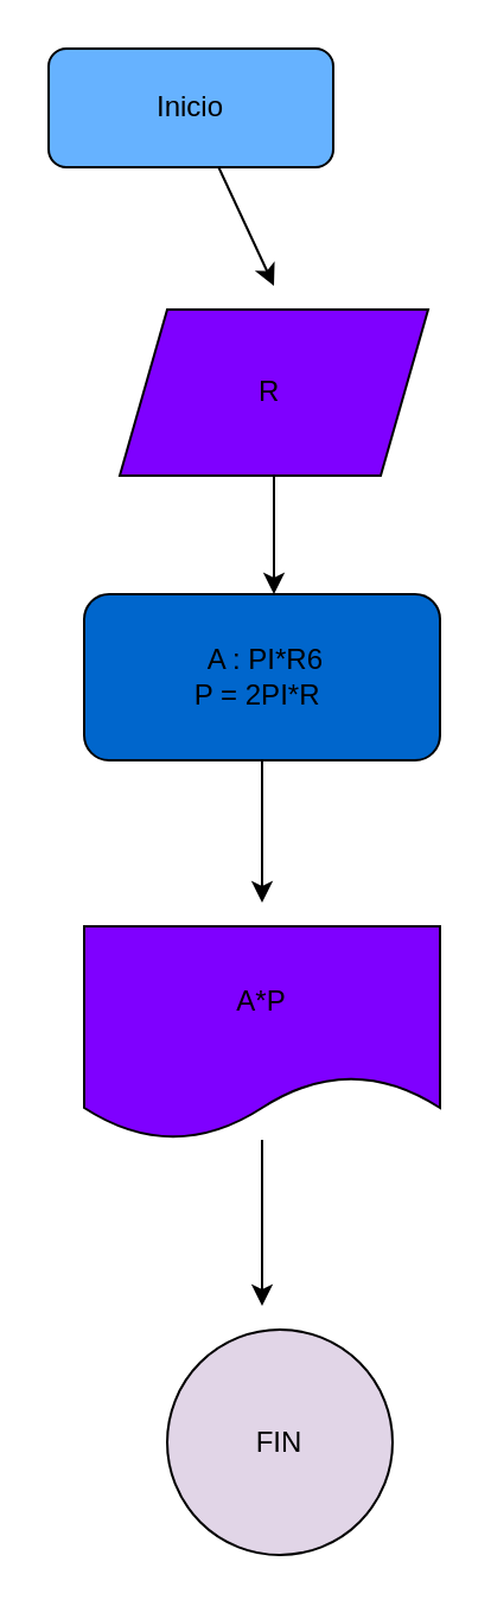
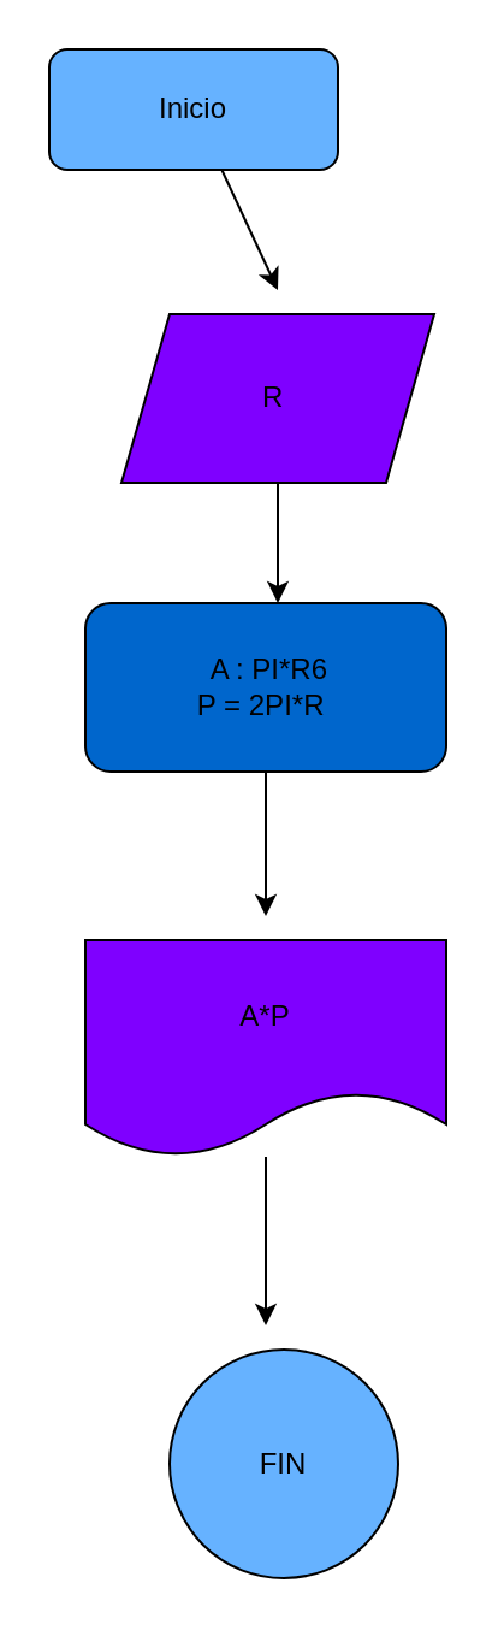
  <mxCell id="0" />
  <mxCell id="1" parent="0" />
  <mxCell id="2" style="edgeStyle=none;html=1;" parent="1" source="3" edge="1"><mxGeometry relative="1" as="geometry"><mxPoint x="115" y="120" as="targetPoint" /></mxGeometry></mxCell>
  <mxCell id="3" value="Inicio" style="rounded=1;whiteSpace=wrap;html=1;fillColor=#66B2FF;" parent="1" vertex="1"><mxGeometry x="20" y="20" width="120" height="50" as="geometry" /></mxCell>
  <mxCell id="4" style="edgeStyle=none;html=1;" parent="1" source="5" edge="1"><mxGeometry relative="1" as="geometry"><mxPoint x="115" y="250" as="targetPoint" /></mxGeometry></mxCell>
  <mxCell id="5" value="R&amp;nbsp;" style="shape=parallelogram;perimeter=parallelogramPerimeter;whiteSpace=wrap;html=1;fixedSize=1;fillColor=#7F00FF;" parent="1" vertex="1"><mxGeometry x="50" y="130" width="130" height="70" as="geometry" /></mxCell>
  <mxCell id="6" style="edgeStyle=none;html=1;" parent="1" source="7" edge="1"><mxGeometry relative="1" as="geometry"><mxPoint x="110" y="380" as="targetPoint" /></mxGeometry></mxCell>
  <mxCell id="7" value="&amp;nbsp;A : PI*R6&lt;br&gt;P = 2PI*R&amp;nbsp;" style="rounded=1;whiteSpace=wrap;html=1;fillColor=#0066CC;" parent="1" vertex="1"><mxGeometry x="35" y="250" width="150" height="70" as="geometry" /></mxCell>
  <mxCell id="8" style="edgeStyle=none;html=1;" edge="1" parent="1" source="9"><mxGeometry relative="1" as="geometry"><mxPoint x="110" y="550" as="targetPoint" /></mxGeometry></mxCell>
  <mxCell id="9" value="A*P" style="shape=document;whiteSpace=wrap;html=1;boundedLbl=1;fillColor=#7F00FF;" vertex="1" parent="1"><mxGeometry x="35" y="390" width="150" height="90" as="geometry" /></mxCell>
- <mxCell id="10" value="FIN" style="ellipse;whiteSpace=wrap;html=1;aspect=fixed;fillColor=#e1d5e7;" vertex="1" parent="1"><mxGeometry x="70" y="560" width="95" height="95" as="geometry" /></mxCell>
+ <mxCell id="10" value="FIN" style="ellipse;whiteSpace=wrap;html=1;aspect=fixed;fillColor=#66B2FF;" vertex="1" parent="1"><mxGeometry x="70" y="560" width="95" height="95" as="geometry" /></mxCell>
